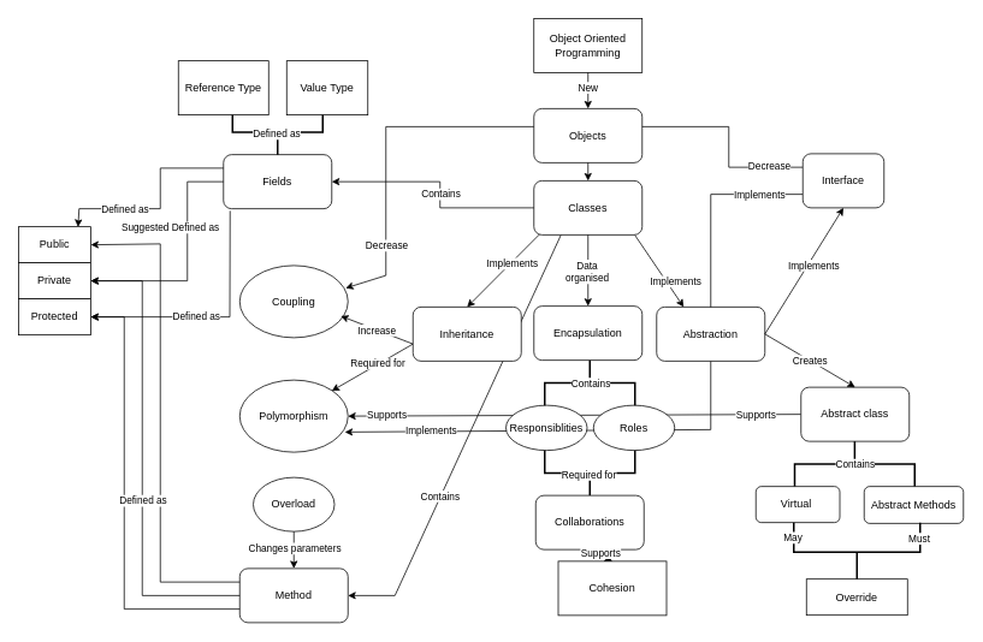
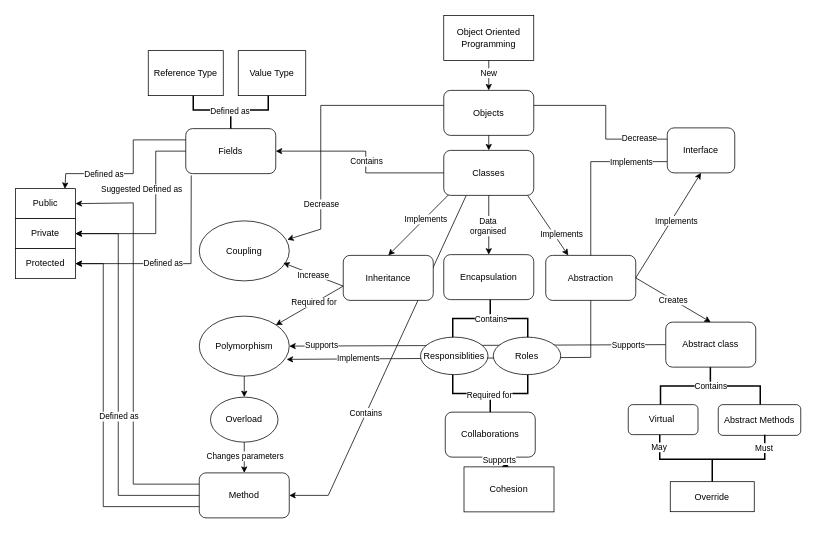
  <mxCell id="0" />
  <mxCell id="1" parent="0" />
  <mxCell id="2" value="" style="endArrow=classic;html=1;rounded=0;exitX=0;exitY=0.25;exitDx=0;exitDy=0;entryX=0.978;entryY=0.313;entryDx=0;entryDy=0;entryPerimeter=0;" edge="1" parent="1" source="74" target="30"><mxGeometry width="50" height="50" relative="1" as="geometry"><mxPoint x="787" y="170" as="sourcePoint" /><mxPoint x="837" y="120" as="targetPoint" /><Array as="points"><mxPoint x="807" y="185" /><mxPoint x="807" y="140" /><mxPoint x="427" y="140" /><mxPoint x="427" y="305" /></Array></mxGeometry></mxCell>
  <mxCell id="3" value="Decrease" style="edgeLabel;html=1;align=center;verticalAlign=middle;resizable=0;points=[];" vertex="1" connectable="0" parent="2"><mxGeometry x="0.775" relative="1" as="geometry"><mxPoint as="offset" /></mxGeometry></mxCell>
  <mxCell id="4" value="" style="endArrow=classic;html=1;rounded=0;exitX=0;exitY=0.75;exitDx=0;exitDy=0;entryX=0.971;entryY=0.721;entryDx=0;entryDy=0;entryPerimeter=0;" edge="1" parent="1" source="74" target="21"><mxGeometry width="50" height="50" relative="1" as="geometry"><mxPoint x="807" y="220" as="sourcePoint" /><mxPoint x="857" y="170" as="targetPoint" /><Array as="points"><mxPoint x="787" y="215" /><mxPoint x="787" y="476" /></Array></mxGeometry></mxCell>
  <mxCell id="5" value="Implements" style="edgeLabel;html=1;align=center;verticalAlign=middle;resizable=0;points=[];" vertex="1" connectable="0" parent="4"><mxGeometry x="-0.805" y="1" relative="1" as="geometry"><mxPoint x="26" y="-1" as="offset" /></mxGeometry></mxCell>
  <mxCell id="6" value="" style="endArrow=classic;html=1;rounded=0;exitX=0;exitY=0.5;exitDx=0;exitDy=0;entryX=1;entryY=0.5;entryDx=0;entryDy=0;" edge="1" parent="1" source="62" target="21"><mxGeometry width="50" height="50" relative="1" as="geometry"><mxPoint x="777" y="510" as="sourcePoint" /><mxPoint x="827" y="460" as="targetPoint" /></mxGeometry></mxCell>
  <mxCell id="7" value="Supports" style="edgeLabel;html=1;align=center;verticalAlign=middle;resizable=0;points=[];" vertex="1" connectable="0" parent="6"><mxGeometry x="-0.744" y="-1" relative="1" as="geometry"><mxPoint x="14" y="1" as="offset" /></mxGeometry></mxCell>
  <mxCell id="8" value="Supports" style="edgeLabel;html=1;align=center;verticalAlign=middle;resizable=0;points=[];" vertex="1" connectable="0" parent="6"><mxGeometry x="0.743" y="-1" relative="1" as="geometry"><mxPoint x="-22" as="offset" /></mxGeometry></mxCell>
  <mxCell id="9" value="" style="endArrow=classic;html=1;rounded=0;exitX=0.061;exitY=1.039;exitDx=0;exitDy=0;entryX=1;entryY=0.5;entryDx=0;entryDy=0;exitPerimeter=0;" edge="1" parent="1" source="47" target="53"><mxGeometry width="50" height="50" relative="1" as="geometry"><mxPoint x="-63" y="391" as="sourcePoint" /><mxPoint x="-13" y="341" as="targetPoint" /><Array as="points"><mxPoint x="254" y="351" /><mxPoint x="227" y="351" /></Array></mxGeometry></mxCell>
  <mxCell id="10" value="Defined as" style="edgeLabel;html=1;align=center;verticalAlign=middle;resizable=0;points=[];" vertex="1" connectable="0" parent="9"><mxGeometry x="0.215" y="4" relative="1" as="geometry"><mxPoint x="10" y="-6" as="offset" /></mxGeometry></mxCell>
  <mxCell id="11" value="" style="endArrow=classic;html=1;rounded=0;entryX=1;entryY=0.5;entryDx=0;entryDy=0;exitX=0.25;exitY=1;exitDx=0;exitDy=0;" edge="1" parent="1" source="17" target="35"><mxGeometry width="50" height="50" relative="1" as="geometry"><mxPoint x="487" y="580" as="sourcePoint" /><mxPoint x="537" y="530" as="targetPoint" /><Array as="points"><mxPoint x="437" y="660" /></Array></mxGeometry></mxCell>
  <mxCell id="12" value="Contains" style="edgeLabel;html=1;align=center;verticalAlign=middle;resizable=0;points=[];" vertex="1" connectable="0" parent="11"><mxGeometry x="0.099" y="3" relative="1" as="geometry"><mxPoint x="-24" y="42" as="offset" /></mxGeometry></mxCell>
  <mxCell id="13" value="Object Oriented Programming" style="rounded=0;whiteSpace=wrap;html=1;" vertex="1" parent="1"><mxGeometry x="591" y="20" width="120" height="60" as="geometry" /></mxCell>
  <mxCell id="14" value="Objects" style="rounded=1;whiteSpace=wrap;html=1;" vertex="1" parent="1"><mxGeometry x="591" y="120" width="120" height="60" as="geometry" /></mxCell>
  <mxCell id="15" value="" style="endArrow=classic;html=1;rounded=0;exitX=0.5;exitY=1;exitDx=0;exitDy=0;entryX=0.5;entryY=0;entryDx=0;entryDy=0;" edge="1" parent="1" source="13" target="14"><mxGeometry width="50" height="50" relative="1" as="geometry"><mxPoint x="697" y="200" as="sourcePoint" /><mxPoint x="747" y="150" as="targetPoint" /></mxGeometry></mxCell>
  <mxCell id="16" value="New" style="edgeLabel;html=1;align=center;verticalAlign=middle;resizable=0;points=[];" vertex="1" connectable="0" parent="15"><mxGeometry x="-0.28" y="2" relative="1" as="geometry"><mxPoint x="-3" y="2" as="offset" /></mxGeometry></mxCell>
  <mxCell id="17" value="Classes" style="rounded=1;whiteSpace=wrap;html=1;" vertex="1" parent="1"><mxGeometry x="591" y="200" width="120" height="60" as="geometry" /></mxCell>
  <mxCell id="18" value="" style="endArrow=classic;html=1;rounded=0;exitX=0.5;exitY=1;exitDx=0;exitDy=0;entryX=0.5;entryY=0;entryDx=0;entryDy=0;" edge="1" parent="1" source="14" target="17"><mxGeometry width="50" height="50" relative="1" as="geometry"><mxPoint x="667" y="200" as="sourcePoint" /><mxPoint x="717" y="150" as="targetPoint" /></mxGeometry></mxCell>
  <mxCell id="19" value="Abstraction" style="rounded=1;whiteSpace=wrap;html=1;" vertex="1" parent="1"><mxGeometry x="727" y="340" width="120" height="60" as="geometry" /></mxCell>
  <mxCell id="20" value="Encapsulation" style="rounded=1;whiteSpace=wrap;html=1;" vertex="1" parent="1"><mxGeometry x="591" y="339" width="120" height="60" as="geometry" /></mxCell>
  <mxCell id="21" value="Polymorphism" style="ellipse;whiteSpace=wrap;html=1;" vertex="1" parent="1"><mxGeometry x="265" y="421" width="120" height="80" as="geometry" /></mxCell>
  <mxCell id="22" value="" style="endArrow=classic;html=1;rounded=0;exitX=0.05;exitY=0.994;exitDx=0;exitDy=0;exitPerimeter=0;entryX=0.5;entryY=0;entryDx=0;entryDy=0;" edge="1" parent="1" source="17" target="38"><mxGeometry width="50" height="50" relative="1" as="geometry"><mxPoint y="380" as="sourcePoint" x="297" /><mxPoint x="347" y="330" as="targetPoint" /></mxGeometry></mxCell>
  <mxCell id="23" value="Implements" style="edgeLabel;html=1;align=center;verticalAlign=middle;resizable=0;points=[];" vertex="1" connectable="0" parent="22"><mxGeometry x="-0.228" y="1" relative="1" as="geometry"><mxPoint as="offset" /></mxGeometry></mxCell>
  <mxCell id="24" value="" style="endArrow=classic;html=1;rounded=0;exitX=0.933;exitY=1.006;exitDx=0;exitDy=0;exitPerimeter=0;entryX=0.25;entryY=0;entryDx=0;entryDy=0;" edge="1" parent="1" source="17" target="19"><mxGeometry width="50" height="50" relative="1" as="geometry"><mxPoint x="687" y="420" as="sourcePoint" /><mxPoint x="737" y="370" as="targetPoint" /></mxGeometry></mxCell>
  <mxCell id="25" value="Implements" style="edgeLabel;html=1;align=center;verticalAlign=middle;resizable=0;points=[];" vertex="1" connectable="0" parent="24"><mxGeometry x="-0.024" relative="1" as="geometry"><mxPoint x="18" y="12" as="offset" /></mxGeometry></mxCell>
  <mxCell id="26" value="" style="endArrow=classic;html=1;rounded=0;exitX=0.5;exitY=1;exitDx=0;exitDy=0;entryX=0.5;entryY=0;entryDx=0;entryDy=0;" edge="1" parent="1" source="17" target="20"><mxGeometry width="50" height="50" relative="1" as="geometry"><mxPoint x="667" y="280" as="sourcePoint" /><mxPoint x="667" y="320" as="targetPoint" /></mxGeometry></mxCell>
  <mxCell id="27" value="Data &lt;br&gt;organised" style="edgeLabel;html=1;align=center;verticalAlign=middle;resizable=0;points=[];" vertex="1" connectable="0" parent="26"><mxGeometry x="-0.242" y="-1" relative="1" as="geometry"><mxPoint x="-1" y="10" as="offset" /></mxGeometry></mxCell>
  <mxCell id="28" value="" style="endArrow=classic;html=1;rounded=0;exitX=0;exitY=0.5;exitDx=0;exitDy=0;entryX=0.85;entryY=0.15;entryDx=0;entryDy=0;entryPerimeter=0;" edge="1" parent="1" target="21"><mxGeometry width="50" height="50" relative="1" as="geometry"><mxPoint x="457" y="381" as="sourcePoint" /><mxPoint x="367.426" y="440.716" as="targetPoint" /></mxGeometry></mxCell>
  <mxCell id="29" value="Required for" style="edgeLabel;html=1;align=center;verticalAlign=middle;resizable=0;points=[];" vertex="1" connectable="0" parent="28"><mxGeometry x="-0.337" relative="1" as="geometry"><mxPoint x="-10" y="4" as="offset" /></mxGeometry></mxCell>
  <mxCell id="30" value="Coupling" style="ellipse;whiteSpace=wrap;html=1;" vertex="1" parent="1"><mxGeometry x="265" y="294" width="120" height="80" as="geometry" /></mxCell>
  <mxCell id="31" value="" style="endArrow=classic;html=1;rounded=0;exitX=0;exitY=0.5;exitDx=0;exitDy=0;" edge="1" parent="1"><mxGeometry width="50" height="50" relative="1" as="geometry"><mxPoint x="457" y="381" as="sourcePoint" /><mxPoint x="377" y="350" as="targetPoint" /></mxGeometry></mxCell>
  <mxCell id="32" value="Increase" style="edgeLabel;html=1;align=center;verticalAlign=middle;resizable=0;points=[];" vertex="1" connectable="0" parent="31"><mxGeometry x="-0.158" y="-1" relative="1" as="geometry"><mxPoint x="-7" y="-2" as="offset" /></mxGeometry></mxCell>
  <mxCell id="33" value="Overload" style="ellipse;whiteSpace=wrap;html=1;" vertex="1" parent="1"><mxGeometry x="280" y="529" width="90" height="60" as="geometry" /></mxCell>
+ <mxCell id="34" value="" style="endArrow=classic;html=1;rounded=0;exitX=0.5;exitY=1;exitDx=0;exitDy=0;entryX=0.5;entryY=0;entryDx=0;entryDy=0;" edge="1" parent="1" source="21" target="33"><mxGeometry width="50" height="50" relative="1" as="geometry"><mxPoint x="147" y="490" as="sourcePoint" /><mxPoint x="197" y="440" as="targetPoint" /></mxGeometry></mxCell>
  <mxCell id="35" value="Method" style="rounded=1;whiteSpace=wrap;html=1;" vertex="1" parent="1"><mxGeometry x="265" y="630" width="120" height="60" as="geometry" /></mxCell>
  <mxCell id="36" value="" style="endArrow=classic;html=1;rounded=0;exitX=0.5;exitY=1;exitDx=0;exitDy=0;entryX=0.5;entryY=0;entryDx=0;entryDy=0;" edge="1" parent="1" source="33" target="35"><mxGeometry width="50" height="50" relative="1" as="geometry"><mxPoint x="17" y="520" as="sourcePoint" /><mxPoint x="67" y="470" as="targetPoint" /></mxGeometry></mxCell>
  <mxCell id="37" value="Changes parameters" style="edgeLabel;html=1;align=center;verticalAlign=middle;resizable=0;points=[];" vertex="1" connectable="0" parent="36"><mxGeometry x="-0.269" y="-1" relative="1" as="geometry"><mxPoint x="1" y="3" as="offset" /></mxGeometry></mxCell>
  <mxCell id="38" value="Inheritance" style="rounded=1;whiteSpace=wrap;html=1;" vertex="1" parent="1"><mxGeometry x="457" y="340" width="120" height="60" as="geometry" /></mxCell>
  <mxCell id="39" value="Responsiblities" style="ellipse;whiteSpace=wrap;html=1;" vertex="1" parent="1"><mxGeometry x="560" y="449" width="90" height="50" as="geometry" /></mxCell>
  <mxCell id="40" value="Roles" style="ellipse;whiteSpace=wrap;html=1;" vertex="1" parent="1"><mxGeometry x="657" y="449" width="90" height="50" as="geometry" /></mxCell>
  <mxCell id="41" value="" style="strokeWidth=2;html=1;shape=mxgraph.flowchart.annotation_2;align=left;labelPosition=right;pointerEvents=1;rotation=90;" vertex="1" parent="1"><mxGeometry x="628" y="374" width="50" height="100" as="geometry" /></mxCell>
  <mxCell id="42" value="" style="strokeWidth=2;html=1;shape=mxgraph.flowchart.annotation_2;align=left;labelPosition=right;pointerEvents=1;rotation=-90;" vertex="1" parent="1"><mxGeometry x="628" y="474" width="50" height="100" as="geometry" /></mxCell>
  <mxCell id="43" value="Collaborations" style="rounded=1;whiteSpace=wrap;html=1;" vertex="1" parent="1"><mxGeometry x="593" y="549" width="120" height="60" as="geometry" /></mxCell>
  <mxCell id="44" value="Cohesion" style="rounded=0;whiteSpace=wrap;html=1;" vertex="1" parent="1"><mxGeometry x="618" y="622" width="120" height="60" as="geometry" /></mxCell>
  <mxCell id="45" value="" style="endArrow=classic;html=1;rounded=0;entryX=0.5;entryY=0;entryDx=0;entryDy=0;exitX=0.5;exitY=1;exitDx=0;exitDy=0;" edge="1" parent="1" source="43" target="44"><mxGeometry width="50" height="50" relative="1" as="geometry"><mxPoint x="447" y="599" as="sourcePoint" /><mxPoint x="497" y="549" as="targetPoint" /></mxGeometry></mxCell>
  <mxCell id="46" value="Supports" style="edgeLabel;html=1;align=center;verticalAlign=middle;resizable=0;points=[];" vertex="1" connectable="0" parent="45"><mxGeometry x="-0.148" y="2" relative="1" as="geometry"><mxPoint as="offset" /></mxGeometry></mxCell>
  <mxCell id="47" value="Fields" style="rounded=1;whiteSpace=wrap;html=1;" vertex="1" parent="1"><mxGeometry x="247" y="171" width="120" height="60" as="geometry" /></mxCell>
  <mxCell id="48" value="" style="strokeWidth=2;html=1;shape=mxgraph.flowchart.annotation_2;align=left;labelPosition=right;pointerEvents=1;rotation=-90;" vertex="1" parent="1"><mxGeometry x="282" y="96" width="50" height="100" as="geometry" /></mxCell>
  <mxCell id="49" value="Reference Type" style="rounded=0;whiteSpace=wrap;html=1;" vertex="1" parent="1"><mxGeometry x="197" y="67" width="100" height="60" as="geometry" /></mxCell>
  <mxCell id="50" value="Value Type" style="rounded=0;whiteSpace=wrap;html=1;" vertex="1" parent="1"><mxGeometry x="317" y="67" width="90" height="60" as="geometry" /></mxCell>
  <mxCell id="51" value="Public" style="rounded=0;whiteSpace=wrap;html=1;" vertex="1" parent="1"><mxGeometry x="20" y="251" width="80" height="40" as="geometry" /></mxCell>
  <mxCell id="52" value="Private" style="rounded=0;whiteSpace=wrap;html=1;" vertex="1" parent="1"><mxGeometry x="20" y="291" width="80" height="40" as="geometry" /></mxCell>
  <mxCell id="53" value="Protected" style="rounded=0;whiteSpace=wrap;html=1;" vertex="1" parent="1"><mxGeometry x="20" y="331" width="80" height="40" as="geometry" /></mxCell>
  <mxCell id="54" value="" style="endArrow=classic;html=1;rounded=0;exitX=0;exitY=0.25;exitDx=0;exitDy=0;entryX=1;entryY=0.5;entryDx=0;entryDy=0;" edge="1" parent="1" source="35" target="51"><mxGeometry width="50" height="50" relative="1" as="geometry"><mxPoint x="248" y="660" as="sourcePoint" /><mxPoint x="147" y="260" as="targetPoint" /><Array as="points"><mxPoint x="177" y="645" /><mxPoint x="177" y="270" /></Array></mxGeometry></mxCell>
  <mxCell id="55" value="" style="endArrow=classic;html=1;rounded=0;exitX=0;exitY=0.25;exitDx=0;exitDy=0;entryX=0.823;entryY=0.007;entryDx=0;entryDy=0;entryPerimeter=0;" edge="1" parent="1" source="47" target="51"><mxGeometry width="50" height="50" relative="1" as="geometry"><mxPoint x="248" y="201" as="sourcePoint" /><mxPoint x="147" y="271" as="targetPoint" /><Array as="points"><mxPoint x="177" y="186" /><mxPoint x="177" y="231" /><mxPoint x="87" y="231" /></Array></mxGeometry></mxCell>
  <mxCell id="56" value="Defined as" style="edgeLabel;html=1;align=center;verticalAlign=middle;resizable=0;points=[];" vertex="1" connectable="0" parent="55"><mxGeometry x="-0.27" y="-3" relative="1" as="geometry"><mxPoint x="-37" y="33" as="offset" /></mxGeometry></mxCell>
  <mxCell id="57" value="" style="endArrow=classic;html=1;rounded=0;exitX=0;exitY=0.5;exitDx=0;exitDy=0;entryX=1;entryY=0.5;entryDx=0;entryDy=0;" edge="1" parent="1" source="47" target="52"><mxGeometry width="50" height="50" relative="1" as="geometry"><mxPoint x="197" y="261" as="sourcePoint" /><mxPoint x="247" y="211" as="targetPoint" /><Array as="points"><mxPoint x="207" y="201" /><mxPoint x="207" y="311" /></Array></mxGeometry></mxCell>
  <mxCell id="58" value="Suggested Defined as" style="edgeLabel;html=1;align=center;verticalAlign=middle;resizable=0;points=[];" vertex="1" connectable="0" parent="57"><mxGeometry x="-0.268" relative="1" as="geometry"><mxPoint x="-20" y="-4" as="offset" /></mxGeometry></mxCell>
  <mxCell id="59" value="" style="endArrow=classic;html=1;rounded=0;exitX=0;exitY=0.5;exitDx=0;exitDy=0;entryX=1;entryY=0.5;entryDx=0;entryDy=0;" edge="1" parent="1" source="35" target="52"><mxGeometry width="50" height="50" relative="1" as="geometry"><mxPoint x="-93" y="500" as="sourcePoint" /><mxPoint x="-43" y="450" as="targetPoint" /><Array as="points"><mxPoint x="157" y="660" /><mxPoint x="157" y="311" /></Array></mxGeometry></mxCell>
  <mxCell id="60" value="" style="endArrow=classic;html=1;rounded=0;exitX=0;exitY=0.75;exitDx=0;exitDy=0;entryX=1;entryY=0.5;entryDx=0;entryDy=0;" edge="1" parent="1" source="35" target="53"><mxGeometry width="50" height="50" relative="1" as="geometry"><mxPoint x="47" y="600" as="sourcePoint" /><mxPoint x="97" y="550" as="targetPoint" /><Array as="points"><mxPoint x="137" y="675" /><mxPoint x="137" y="351" /></Array></mxGeometry></mxCell>
  <mxCell id="61" value="Defined as" style="edgeLabel;html=1;align=center;verticalAlign=middle;resizable=0;points=[];" vertex="1" connectable="0" parent="60"><mxGeometry x="0.01" y="3" relative="1" as="geometry"><mxPoint x="23" y="-2" as="offset" /></mxGeometry></mxCell>
  <mxCell id="62" value="Abstract class" style="rounded=1;whiteSpace=wrap;html=1;" vertex="1" parent="1"><mxGeometry x="887" y="429" width="120" height="60" as="geometry" /></mxCell>
  <mxCell id="63" value="" style="endArrow=classic;html=1;rounded=0;exitX=1;exitY=0.5;exitDx=0;exitDy=0;entryX=0.5;entryY=0;entryDx=0;entryDy=0;" edge="1" parent="1" source="19" target="62"><mxGeometry width="50" height="50" relative="1" as="geometry"><mxPoint x="937" y="330" as="sourcePoint" /><mxPoint x="987" y="280" as="targetPoint" /></mxGeometry></mxCell>
  <mxCell id="64" value="Creates" style="edgeLabel;html=1;align=center;verticalAlign=middle;resizable=0;points=[];" vertex="1" connectable="0" parent="63"><mxGeometry x="-0.274" y="-1" relative="1" as="geometry"><mxPoint x="14" y="7" as="offset" /></mxGeometry></mxCell>
  <mxCell id="65" value="" style="strokeWidth=2;html=1;shape=mxgraph.flowchart.annotation_2;align=left;labelPosition=right;pointerEvents=1;rotation=90;" vertex="1" parent="1"><mxGeometry x="921.5" y="447.5" width="50" height="133" as="geometry" /></mxCell>
  <mxCell id="66" value="Virtual&amp;nbsp;" style="rounded=1;whiteSpace=wrap;html=1;" vertex="1" parent="1"><mxGeometry x="837" y="539" width="93" height="40" as="geometry" /></mxCell>
  <mxCell id="67" value="Abstract Methods" style="rounded=1;whiteSpace=wrap;html=1;" vertex="1" parent="1"><mxGeometry x="957" y="539" width="110" height="41" as="geometry" /></mxCell>
  <mxCell id="68" value="Contains" style="edgeLabel;html=1;align=center;verticalAlign=middle;resizable=0;points=[];" vertex="1" connectable="0" parent="1"><mxGeometry x="946.996" y="514.001" as="geometry" /></mxCell>
  <mxCell id="69" value="Contains" style="edgeLabel;html=1;align=center;verticalAlign=middle;resizable=0;points=[];" vertex="1" connectable="0" parent="1"><mxGeometry x="651.996" y="426.001" as="geometry"><mxPoint x="2" y="-2" as="offset" /></mxGeometry></mxCell>
  <mxCell id="70" value="Required for" style="edgeLabel;html=1;align=center;verticalAlign=middle;resizable=0;points=[];" vertex="1" connectable="0" parent="1"><mxGeometry x="654.996" y="528.001" as="geometry"><mxPoint x="-3" y="-3" as="offset" /></mxGeometry></mxCell>
  <mxCell id="71" value="Defined as" style="edgeLabel;html=1;align=center;verticalAlign=middle;resizable=0;points=[];" vertex="1" connectable="0" parent="1"><mxGeometry x="294.996" y="150.001" as="geometry"><mxPoint x="11" y="-3" as="offset" /></mxGeometry></mxCell>
  <mxCell id="72" value="" style="strokeWidth=2;html=1;shape=mxgraph.flowchart.annotation_2;align=left;labelPosition=right;pointerEvents=1;rotation=-90;" vertex="1" parent="1"><mxGeometry x="916.25" y="541.75" width="65.5" height="140" as="geometry" /></mxCell>
  <mxCell id="73" value="Override" style="rounded=0;whiteSpace=wrap;html=1;" vertex="1" parent="1"><mxGeometry x="893" y="641.75" width="112" height="40" as="geometry" /></mxCell>
  <mxCell id="74" value="Interface" style="rounded=1;whiteSpace=wrap;html=1;" vertex="1" parent="1"><mxGeometry x="889" y="170" width="90" height="60" as="geometry" /></mxCell>
  <mxCell id="75" value="May" style="edgeLabel;html=1;align=center;verticalAlign=middle;resizable=0;points=[];" vertex="1" connectable="0" parent="1"><mxGeometry x="877.996" y="595.001" as="geometry" /></mxCell>
  <mxCell id="76" value="Must" style="edgeLabel;html=1;align=center;verticalAlign=middle;resizable=0;points=[];" vertex="1" connectable="0" parent="1"><mxGeometry x="1017.996" y="596.001" as="geometry" /></mxCell>
  <mxCell id="77" value="" style="endArrow=classic;html=1;rounded=0;exitX=1;exitY=0.5;exitDx=0;exitDy=0;entryX=0.5;entryY=1;entryDx=0;entryDy=0;" edge="1" parent="1" source="19" target="74"><mxGeometry width="50" height="50" relative="1" as="geometry"><mxPoint x="847" y="350" as="sourcePoint" /><mxPoint x="897" y="300" as="targetPoint" /></mxGeometry></mxCell>
  <mxCell id="78" value="Implements" style="edgeLabel;html=1;align=center;verticalAlign=middle;resizable=0;points=[];" vertex="1" connectable="0" parent="77"><mxGeometry x="-0.084" y="-3" relative="1" as="geometry"><mxPoint x="11" y="-14" as="offset" /></mxGeometry></mxCell>
  <mxCell id="79" value="" style="endArrow=classic;html=1;rounded=0;exitX=0;exitY=0.5;exitDx=0;exitDy=0;entryX=1;entryY=0.5;entryDx=0;entryDy=0;" edge="1" parent="1" source="17" target="47"><mxGeometry width="50" height="50" relative="1" as="geometry"><mxPoint x="437" y="220" as="sourcePoint" /><mxPoint x="487" y="170" as="targetPoint" /><Array as="points"><mxPoint x="487" y="230" /><mxPoint x="487" y="201" /></Array></mxGeometry></mxCell>
  <mxCell id="80" value="Contains" style="edgeLabel;html=1;align=center;verticalAlign=middle;resizable=0;points=[];" vertex="1" connectable="0" parent="79"><mxGeometry x="0.151" relative="1" as="geometry"><mxPoint x="13" y="13" as="offset" /></mxGeometry></mxCell>
  <mxCell id="81" value="Implements" style="edgeLabel;html=1;align=center;verticalAlign=middle;resizable=0;points=[];" vertex="1" connectable="0" parent="1"><mxGeometry x="476.995" y="476" as="geometry" /></mxCell>
  <mxCell id="82" value="Decrease" style="edgeLabel;html=1;align=center;verticalAlign=middle;resizable=0;points=[];" vertex="1" connectable="0" parent="1"><mxGeometry x="851" y="183.005" as="geometry" /></mxCell>
